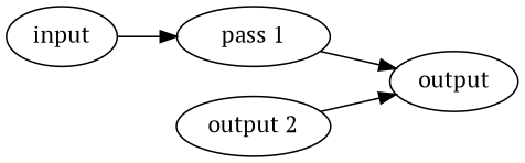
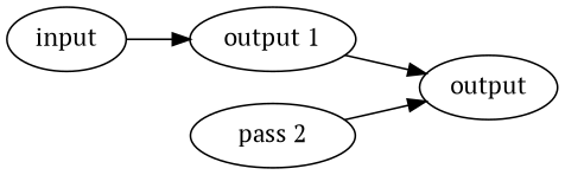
  digraph {
    fontname="PT Serif"
    newrank=true
    rankdir=LR
    node [fontname="PT Serif"]
    edge [fontname="PT Serif"]
    n1 [label=input]
-   n2 [label="pass 1"]
+   n2 [label="output 1"]
    n3 [label=output]
-   n4 [label="output 2"]
+   n4 [label="pass 2"]
    n1 -> n2
    n2 -> n3
    n4 -> n3
  }
